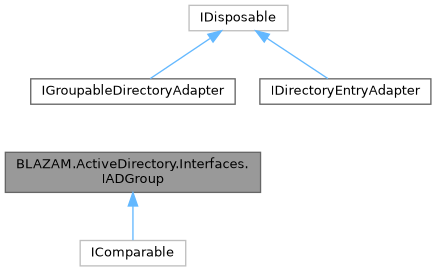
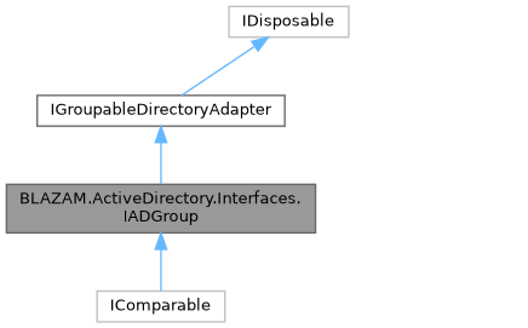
  digraph {
    node [color=gray40 fillcolor=white fontname=Helvetica fontsize=10 shape=box style=filled]
    edge [color=steelblue1 dir=back fontname=Helvetica fontsize=10 labelfontname=Helvetica labelfontsize=10 style=solid]
    n1 [fillcolor=grey60 fontcolor=black height=0.2 label="BLAZAM.ActiveDirectory.Interfaces.\lIADGroup" width=0.4]
    n2 [color=grey75 height=0.2 label=IComparable width=0.4]
    n3 [height=0.2 label=IGroupableDirectoryAdapter width=0.4]
-   n4 [height=0.2 label=IDirectoryEntryAdapter width=0.4]
    n5 [color=grey75 height=0.2 label=IDisposable width=0.4]
    n1 -> n2
+   n3 -> n1
    n5 -> n3
-   n5 -> n4
  }
